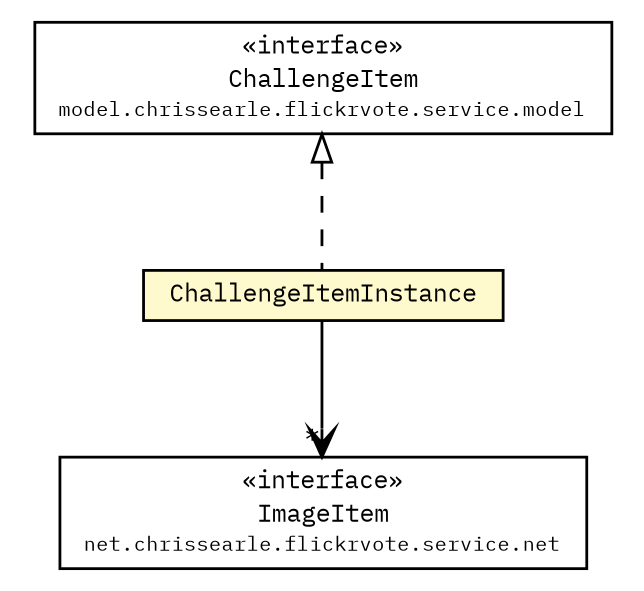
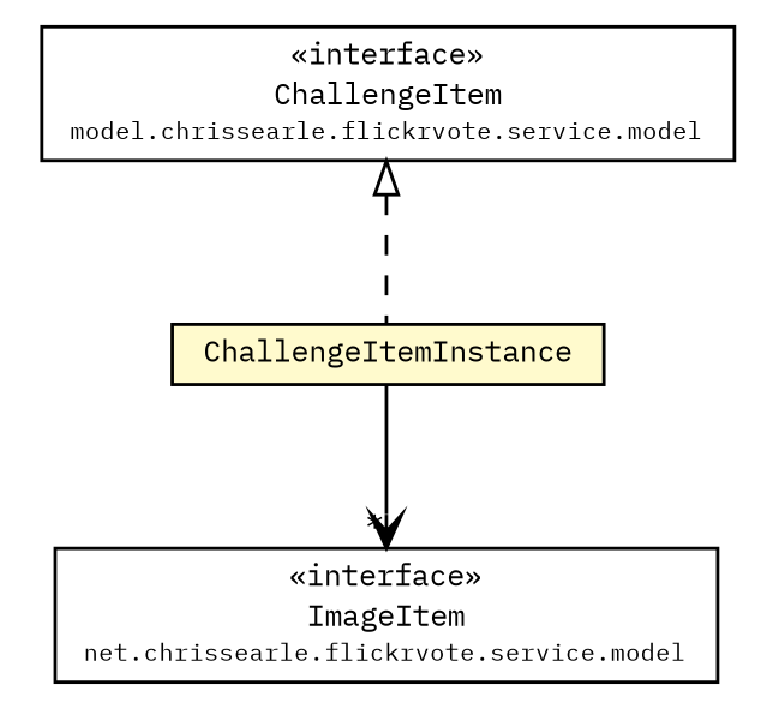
  digraph {
    fontname="IBM Plex Mono"
    node [fontcolor=black fontname="IBM Plex Mono" fontsize=9.0 shape=plaintext]
    edge [fontname="IBM Plex Mono" headport=p labelfontname=Helvetica labelfontsize=10 tailport=p]
-   n1 [label=<<table border="0" cellborder="1" cellspacing="0" cellpadding="2" port="p" href="../ImageItem.html"> 		<tr><td><table border="0" cellspacing="0" cellpadding="1"> 			<tr><td> &laquo;interface&raquo; </td></tr> 			<tr><td> ImageItem </td></tr> 			<tr><td><font point-size="7.0"> net.chrissearle.flickrvote.service.net </font></td></tr> 		</table></td></tr> 		</table>>]
+   n1 [label=<<table border="0" cellborder="1" cellspacing="0" cellpadding="2" port="p" href="../ImageItem.html"> 		<tr><td><table border="0" cellspacing="0" cellpadding="1"> 			<tr><td> &laquo;interface&raquo; </td></tr> 			<tr><td> ImageItem </td></tr> 			<tr><td><font point-size="7.0"> net.chrissearle.flickrvote.service.model </font></td></tr> 		</table></td></tr> 		</table>>]
    n2 [label=<<table border="0" cellborder="1" cellspacing="0" cellpadding="2" port="p" href="../ChallengeItem.html"> 		<tr><td><table border="0" cellspacing="0" cellpadding="1"> 			<tr><td> &laquo;interface&raquo; </td></tr> 			<tr><td> ChallengeItem </td></tr> 			<tr><td><font point-size="7.0"> model.chrissearle.flickrvote.service.model </font></td></tr> 		</table></td></tr> 		</table>>]
    n3 [label=<<table border="0" cellborder="1" cellspacing="0" cellpadding="2" port="p" bgcolor="lemonChiffon" href="./ChallengeItemInstance.html"> 		<tr><td><table border="0" cellspacing="0" cellpadding="1"> 			<tr><td> ChallengeItemInstance </td></tr> 		</table></td></tr> 		</table>>]
    n2 -> n3 [arrowtail=empty dir=back fontsize=10 style=dashed]
    n3 -> n1 [arrowhead=open color=black fontcolor=black fontsize=10.0 headlabel="*"]
  }
